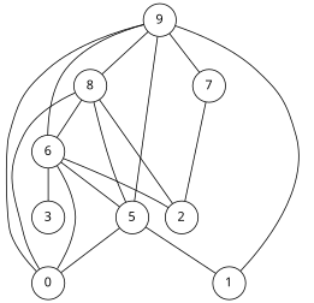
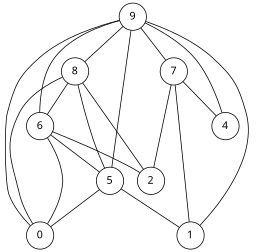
  graph {
    fontname="Noto Sans"
    node [fontname="Noto Sans" shape=circle]
    edge [fontname="Noto Sans"]
    5
    0
    1
    6
    2
-   3
    7
+   4
    8
    9
    5 -- 0
    5 -- 1
    6 -- 5
    6 -- 0
    6 -- 2
-   6 -- 3
+   7 -- 1
    7 -- 2
+   7 -- 4
    8 -- 5
    8 -- 0
    8 -- 6
    8 -- 2
    9 -- 5
    9 -- 0
    9 -- 1
    9 -- 6
    9 -- 7
+   9 -- 4
    9 -- 8
  }
